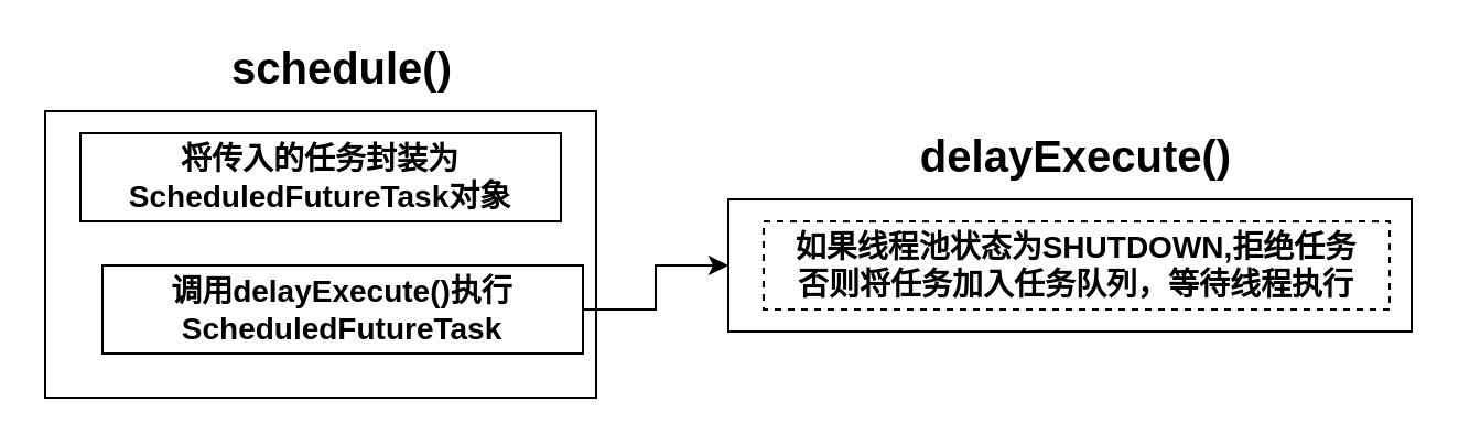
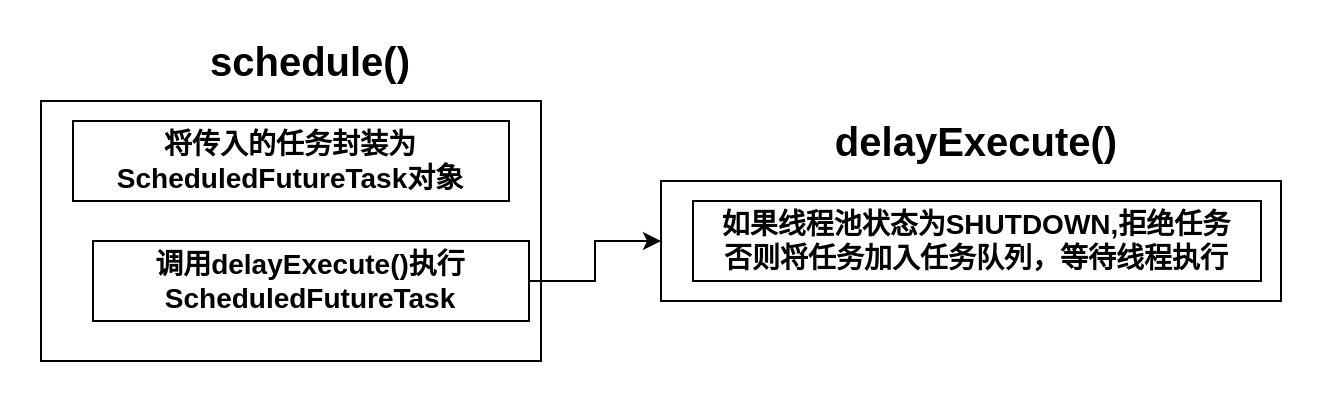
  <mxCell id="0" />
  <mxCell id="1" parent="0" />
  <mxCell id="2" value="" style="rounded=0;whiteSpace=wrap;html=1;" vertex="1" parent="1"><mxGeometry x="20" y="50" width="250" height="130" as="geometry" /></mxCell>
  <mxCell id="3" value="&lt;b&gt;&lt;font style=&quot;font-size: 14px&quot;&gt;将传入的任务封装为ScheduledFutureTask对象&lt;/font&gt;&lt;/b&gt;" style="rounded=0;whiteSpace=wrap;html=1;" vertex="1" parent="1"><mxGeometry x="36" y="60" width="218" height="40" as="geometry" /></mxCell>
  <mxCell id="4" value="&lt;b&gt;&lt;font style=&quot;font-size: 20px&quot;&gt;schedule()&lt;/font&gt;&lt;/b&gt;" style="text;html=1;strokeColor=none;fillColor=none;align=center;verticalAlign=middle;whiteSpace=wrap;rounded=0;" vertex="1" parent="1"><mxGeometry x="135" y="20" width="40" height="20" as="geometry" /></mxCell>
  <mxCell id="5" style="edgeStyle=orthogonalEdgeStyle;rounded=0;orthogonalLoop=1;jettySize=auto;html=1;exitX=1;exitY=0.5;exitDx=0;exitDy=0;entryX=0;entryY=0.5;entryDx=0;entryDy=0;" edge="1" parent="1" source="6" target="7"><mxGeometry relative="1" as="geometry" /></mxCell>
  <mxCell id="6" value="&lt;b&gt;&lt;font style=&quot;font-size: 14px&quot;&gt;调用delayExecute()执行ScheduledFutureTask&lt;/font&gt;&lt;/b&gt;" style="rounded=0;whiteSpace=wrap;html=1;" vertex="1" parent="1"><mxGeometry x="46" y="120" width="218" height="40" as="geometry" /></mxCell>
  <mxCell id="7" value="" style="rounded=0;whiteSpace=wrap;html=1;" vertex="1" parent="1"><mxGeometry x="330" y="90" width="310" height="60" as="geometry" /></mxCell>
- <mxCell id="8" value="&lt;span style=&quot;font-size: 14px&quot;&gt;&lt;b&gt;如果线程池状态为SHUTDOWN,拒绝任务&lt;br&gt;&lt;/b&gt;&lt;/span&gt;&lt;b&gt;&lt;font style=&quot;font-size: 14px&quot;&gt;否则将任务加入任务队列，等待线程执行&lt;/font&gt;&lt;/b&gt;&lt;span style=&quot;font-size: 14px&quot;&gt;&lt;b&gt;&lt;br&gt;&lt;/b&gt;&lt;/span&gt;" style="rounded=0;whiteSpace=wrap;html=1;dashed=1;" vertex="1" parent="1"><mxGeometry x="346" y="100" width="284" height="40" as="geometry" /></mxCell>
+ <mxCell id="8" value="&lt;span style=&quot;font-size: 14px&quot;&gt;&lt;b&gt;如果线程池状态为SHUTDOWN,拒绝任务&lt;br&gt;&lt;/b&gt;&lt;/span&gt;&lt;b&gt;&lt;font style=&quot;font-size: 14px&quot;&gt;否则将任务加入任务队列，等待线程执行&lt;/font&gt;&lt;/b&gt;&lt;span style=&quot;font-size: 14px&quot;&gt;&lt;b&gt;&lt;br&gt;&lt;/b&gt;&lt;/span&gt;" style="rounded=0;whiteSpace=wrap;html=1;" vertex="1" parent="1"><mxGeometry x="346" y="100" width="284" height="40" as="geometry" /></mxCell>
  <mxCell id="9" value="&lt;b&gt;&lt;font style=&quot;font-size: 20px&quot;&gt;delayExecute()&lt;/font&gt;&lt;/b&gt;" style="text;html=1;strokeColor=none;fillColor=none;align=center;verticalAlign=middle;whiteSpace=wrap;rounded=0;" vertex="1" parent="1"><mxGeometry x="468" y="60" width="40" height="20" as="geometry" /></mxCell>
